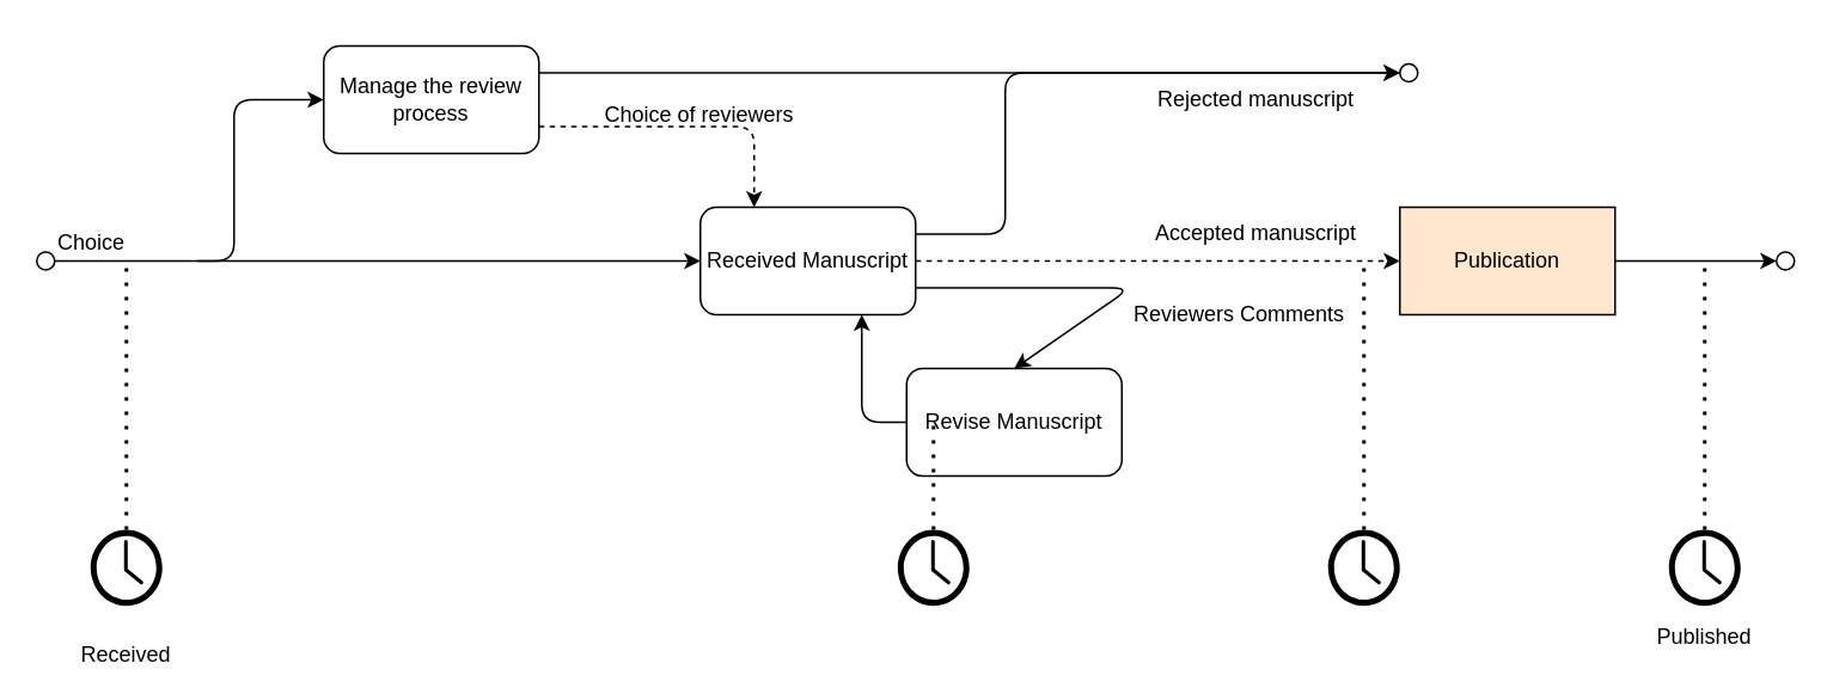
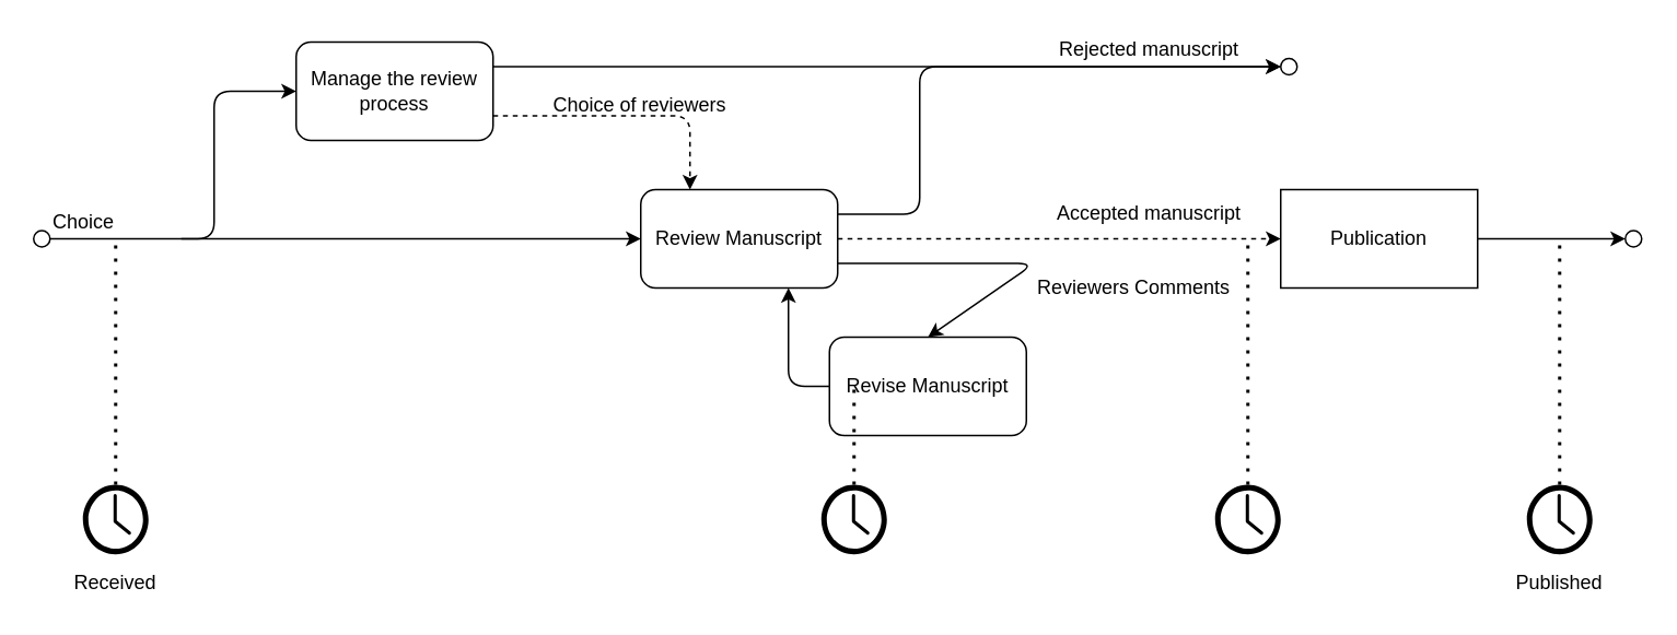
  <mxCell id="0" />
  <mxCell id="1" parent="0" />
  <mxCell id="2" value="Manage the review process" style="rounded=1;whiteSpace=wrap;html=1;" parent="1" vertex="1"><mxGeometry x="180" y="25" width="120" height="60" as="geometry" /></mxCell>
- <mxCell id="3" value="Received Manuscript" style="rounded=1;whiteSpace=wrap;html=1;" parent="1" vertex="1"><mxGeometry x="390" y="115" width="120" height="60" as="geometry" /></mxCell>
+ <mxCell id="3" value="Review Manuscript" style="rounded=1;whiteSpace=wrap;html=1;" parent="1" vertex="1"><mxGeometry x="390" y="115" width="120" height="60" as="geometry" /></mxCell>
  <mxCell id="4" value="Revise Manuscript" style="rounded=1;whiteSpace=wrap;html=1;" parent="1" vertex="1"><mxGeometry x="505" y="205" width="120" height="60" as="geometry" /></mxCell>
  <mxCell id="5" value="" style="endArrow=classic;html=1;entryX=0;entryY=0.5;entryDx=0;entryDy=0;" parent="1" target="2" edge="1"><mxGeometry width="50" height="50" relative="1" as="geometry"><mxPoint x="30" y="145" as="sourcePoint" /><mxPoint x="340" y="165" as="targetPoint" /><Array as="points"><mxPoint x="130" y="145" /><mxPoint x="130" y="55" /></Array></mxGeometry></mxCell>
  <mxCell id="6" value="Choice" style="text;html=1;strokeColor=none;fillColor=none;align=left;verticalAlign=middle;whiteSpace=wrap;rounded=0;" parent="1" vertex="1"><mxGeometry x="30" y="125" width="40" height="20" as="geometry" /></mxCell>
  <mxCell id="7" value="" style="endArrow=classic;html=1;entryX=0;entryY=0.5;entryDx=0;entryDy=0;" parent="1" target="3" edge="1"><mxGeometry width="50" height="50" relative="1" as="geometry"><mxPoint x="110" y="145" as="sourcePoint" /><mxPoint x="280" y="165" as="targetPoint" /></mxGeometry></mxCell>
  <mxCell id="8" value="" style="endArrow=classic;html=1;exitX=1;exitY=0.25;exitDx=0;exitDy=0;entryX=0;entryY=0.5;entryDx=0;entryDy=0;" parent="1" source="2" target="12" edge="1"><mxGeometry width="50" height="50" relative="1" as="geometry"><mxPoint x="320" y="215" as="sourcePoint" /><mxPoint x="770" y="40" as="targetPoint" /></mxGeometry></mxCell>
  <mxCell id="9" value="" style="endArrow=classic;html=1;exitX=1;exitY=0.75;exitDx=0;exitDy=0;entryX=0.25;entryY=0;entryDx=0;entryDy=0;dashed=1;" parent="1" source="2" target="3" edge="1"><mxGeometry width="50" height="50" relative="1" as="geometry"><mxPoint x="480" y="215" as="sourcePoint" /><mxPoint x="530" y="165" as="targetPoint" /><Array as="points"><mxPoint x="420" y="70" /></Array></mxGeometry></mxCell>
  <mxCell id="10" value="Choice of reviewers" style="text;html=1;strokeColor=none;fillColor=none;align=left;verticalAlign=middle;whiteSpace=wrap;rounded=0;" parent="1" vertex="1"><mxGeometry x="335" y="54" width="120" height="20" as="geometry" /></mxCell>
  <mxCell id="11" value="" style="endArrow=classic;html=1;exitX=1;exitY=0.25;exitDx=0;exitDy=0;entryX=0;entryY=0.5;entryDx=0;entryDy=0;" parent="1" source="3" target="12" edge="1"><mxGeometry width="50" height="50" relative="1" as="geometry"><mxPoint x="570" y="155" as="sourcePoint" /><mxPoint x="770" y="45" as="targetPoint" /><Array as="points"><mxPoint x="560" y="130" /><mxPoint x="560" y="40" /></Array></mxGeometry></mxCell>
  <mxCell id="12" value="" style="ellipse;whiteSpace=wrap;html=1;aspect=fixed;align=left;" parent="1" vertex="1"><mxGeometry x="780" y="35" width="10" height="10" as="geometry" /></mxCell>
- <mxCell id="13" value="Rejected manuscript" style="text;html=1;strokeColor=none;fillColor=none;align=center;verticalAlign=middle;whiteSpace=wrap;rounded=0;" parent="1" vertex="1"><mxGeometry x="640" y="45" width="120" height="20" as="geometry" /></mxCell>
+ <mxCell id="13" value="Rejected manuscript" style="text;html=1;strokeColor=none;fillColor=none;align=center;verticalAlign=middle;whiteSpace=wrap;rounded=0;" parent="1" vertex="1"><mxGeometry x="640" y="20" width="120" height="20" as="geometry" /></mxCell>
  <mxCell id="14" value="" style="endArrow=classic;html=1;exitX=1;exitY=0.75;exitDx=0;exitDy=0;entryX=0.5;entryY=0;entryDx=0;entryDy=0;" parent="1" source="3" target="4" edge="1"><mxGeometry width="50" height="50" relative="1" as="geometry"><mxPoint x="520" y="145" as="sourcePoint" /><mxPoint x="570" y="95" as="targetPoint" /><Array as="points"><mxPoint x="630" y="160" /></Array></mxGeometry></mxCell>
  <mxCell id="15" value="Reviewers Comments" style="text;html=1;strokeColor=none;fillColor=none;align=left;verticalAlign=middle;whiteSpace=wrap;rounded=0;" parent="1" vertex="1"><mxGeometry x="630" y="165" width="150" height="20" as="geometry" /></mxCell>
  <mxCell id="16" value="" style="endArrow=classic;html=1;entryX=0.75;entryY=1;entryDx=0;entryDy=0;exitX=0;exitY=0.5;exitDx=0;exitDy=0;" parent="1" source="4" target="3" edge="1"><mxGeometry width="50" height="50" relative="1" as="geometry"><mxPoint x="520" y="135" as="sourcePoint" /><mxPoint x="570" y="85" as="targetPoint" /><Array as="points"><mxPoint x="480" y="235" /></Array></mxGeometry></mxCell>
  <mxCell id="17" value="" style="endArrow=classic;html=1;exitX=1;exitY=0.5;exitDx=0;exitDy=0;entryX=0;entryY=0.5;entryDx=0;entryDy=0;dashed=1;" parent="1" source="3" target="20" edge="1"><mxGeometry width="50" height="50" relative="1" as="geometry"><mxPoint x="600" y="135" as="sourcePoint" /><mxPoint x="780" y="145" as="targetPoint" /></mxGeometry></mxCell>
  <mxCell id="18" value="Accepted manuscript" style="text;html=1;strokeColor=none;fillColor=none;align=center;verticalAlign=middle;whiteSpace=wrap;rounded=0;" parent="1" vertex="1"><mxGeometry x="640" y="120" width="120" height="20" as="geometry" /></mxCell>
  <mxCell id="19" value="" style="ellipse;whiteSpace=wrap;html=1;aspect=fixed;align=left;" parent="1" vertex="1"><mxGeometry x="20" y="140" width="10" height="10" as="geometry" /></mxCell>
- <mxCell id="20" value="Publication" style="rounded=1;whiteSpace=wrap;html=1;arcSize=0;fillColor=#ffe6cc;" vertex="1" parent="1"><mxGeometry x="780" y="115" width="120" height="60" as="geometry" /></mxCell>
+ <mxCell id="20" value="Publication" style="rounded=1;whiteSpace=wrap;html=1;arcSize=0;" vertex="1" parent="1"><mxGeometry x="780" y="115" width="120" height="60" as="geometry" /></mxCell>
  <mxCell id="21" value="" style="endArrow=classic;html=1;exitX=1;exitY=0.5;exitDx=0;exitDy=0;entryX=0;entryY=0.5;entryDx=0;entryDy=0;" edge="1" parent="1" source="20" target="22"><mxGeometry width="50" height="50" relative="1" as="geometry"><mxPoint x="1030" y="125" as="sourcePoint" /><mxPoint x="930" y="145" as="targetPoint" /></mxGeometry></mxCell>
  <mxCell id="22" value="" style="ellipse;whiteSpace=wrap;html=1;aspect=fixed;align=left;" vertex="1" parent="1"><mxGeometry x="990" y="140" width="10" height="10" as="geometry" /></mxCell>
  <mxCell id="23" value="" style="pointerEvents=1;shadow=0;dashed=0;html=1;strokeColor=none;labelPosition=center;verticalLabelPosition=bottom;verticalAlign=top;outlineConnect=0;align=center;shape=mxgraph.office.concepts.clock;fillColor=#000000;" vertex="1" parent="1"><mxGeometry x="50" y="295" width="40" height="42.5" as="geometry" /></mxCell>
  <mxCell id="24" value="" style="endArrow=none;dashed=1;html=1;dashPattern=1 3;strokeWidth=2;entryX=1;entryY=1;entryDx=0;entryDy=0;" edge="1" parent="1" source="23" target="6"><mxGeometry width="50" height="50" relative="1" as="geometry"><mxPoint x="770" y="305" as="sourcePoint" /><mxPoint x="70" y="155" as="targetPoint" /></mxGeometry></mxCell>
- <mxCell id="25" value="Received" style="text;html=1;strokeColor=none;fillColor=none;align=center;verticalAlign=middle;whiteSpace=wrap;rounded=0;" vertex="1" parent="1"><mxGeometry x="50" y="355" width="40" height="20" as="geometry" /></mxCell>
+ <mxCell id="25" value="Received" style="text;html=1;strokeColor=none;fillColor=none;align=center;verticalAlign=middle;whiteSpace=wrap;rounded=0;" vertex="1" parent="1"><mxGeometry x="50" y="345" width="40" height="20" as="geometry" /></mxCell>
  <mxCell id="26" value="" style="pointerEvents=1;shadow=0;dashed=0;html=1;strokeColor=none;labelPosition=center;verticalLabelPosition=bottom;verticalAlign=top;outlineConnect=0;align=center;shape=mxgraph.office.concepts.clock;fillColor=#000000;" vertex="1" parent="1"><mxGeometry x="500" y="295" width="40" height="42.5" as="geometry" /></mxCell>
  <mxCell id="27" value="" style="endArrow=none;dashed=1;html=1;dashPattern=1 3;strokeWidth=2;" edge="1" parent="1" source="26"><mxGeometry width="50" height="50" relative="1" as="geometry"><mxPoint x="770" y="305" as="sourcePoint" /><mxPoint x="520" y="235" as="targetPoint" /></mxGeometry></mxCell>
  <mxCell id="28" value="" style="pointerEvents=1;shadow=0;dashed=0;html=1;strokeColor=none;labelPosition=center;verticalLabelPosition=bottom;verticalAlign=top;outlineConnect=0;align=center;shape=mxgraph.office.concepts.clock;fillColor=#000000;" vertex="1" parent="1"><mxGeometry x="740" y="295" width="40" height="42.5" as="geometry" /></mxCell>
  <mxCell id="29" value="" style="endArrow=none;dashed=1;html=1;dashPattern=1 3;strokeWidth=2;" edge="1" parent="1" source="28"><mxGeometry width="50" height="50" relative="1" as="geometry"><mxPoint x="780" y="275" as="sourcePoint" /><mxPoint x="760" y="145" as="targetPoint" /></mxGeometry></mxCell>
  <mxCell id="30" value="" style="pointerEvents=1;shadow=0;dashed=0;html=1;strokeColor=none;labelPosition=center;verticalLabelPosition=bottom;verticalAlign=top;outlineConnect=0;align=center;shape=mxgraph.office.concepts.clock;fillColor=#000000;" vertex="1" parent="1"><mxGeometry x="930" y="295" width="40" height="42.5" as="geometry" /></mxCell>
  <mxCell id="31" value="Published" style="text;html=1;strokeColor=none;fillColor=none;align=center;verticalAlign=middle;whiteSpace=wrap;rounded=0;" vertex="1" parent="1"><mxGeometry x="930" y="345" width="40" height="20" as="geometry" /></mxCell>
  <mxCell id="32" value="" style="endArrow=none;dashed=1;html=1;dashPattern=1 3;strokeWidth=2;" edge="1" parent="1" source="30"><mxGeometry width="50" height="50" relative="1" as="geometry"><mxPoint x="1040" y="310" as="sourcePoint" /><mxPoint x="950" y="145" as="targetPoint" /></mxGeometry></mxCell>
